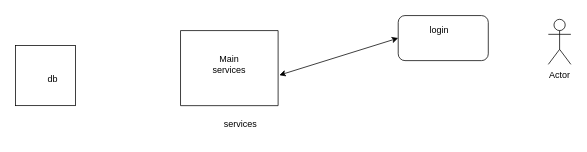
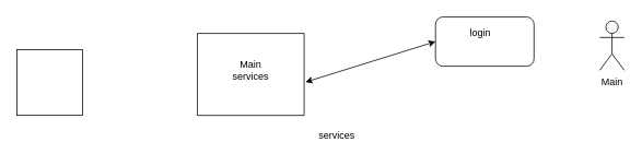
  <mxCell id="0" />
  <mxCell id="1" parent="0" />
  <mxCell id="2" value="" style="swimlane;startSize=0;" vertex="1" parent="1"><mxGeometry x="240" y="40" width="130" height="100" as="geometry" /></mxCell>
  <mxCell id="3" value="Main services" style="text;html=1;strokeColor=none;fillColor=none;align=center;verticalAlign=middle;whiteSpace=wrap;rounded=0;" vertex="1" parent="2"><mxGeometry x="35" y="30" width="60" height="30" as="geometry" /></mxCell>
  <mxCell id="4" value="" style="rounded=1;whiteSpace=wrap;html=1;" vertex="1" parent="1"><mxGeometry x="530" y="20" width="120" height="60" as="geometry" /></mxCell>
  <mxCell id="5" value="login" style="text;html=1;strokeColor=none;fillColor=none;align=center;verticalAlign=middle;whiteSpace=wrap;rounded=0;" vertex="1" parent="1"><mxGeometry x="555" y="25" width="60" height="30" as="geometry" /></mxCell>
- <mxCell id="6" value="Actor" style="shape=umlActor;verticalLabelPosition=bottom;verticalAlign=top;html=1;outlineConnect=0;" vertex="1" parent="1"><mxGeometry x="730" y="25" width="30" height="60" as="geometry" /></mxCell>
+ <mxCell id="6" value="Main" style="shape=umlActor;verticalLabelPosition=bottom;verticalAlign=top;html=1;outlineConnect=0;" vertex="1" parent="1"><mxGeometry x="730" y="25" width="30" height="60" as="geometry" /></mxCell>
  <mxCell id="7" value="" style="endArrow=classic;startArrow=classic;html=1;rounded=0;exitX=1.012;exitY=0.594;exitDx=0;exitDy=0;exitPerimeter=0;" edge="1" parent="1" source="2"><mxGeometry width="50" height="50" relative="1" as="geometry"><mxPoint x="390" y="230" as="sourcePoint" /><mxPoint x="530" y="50" as="targetPoint" /><Array as="points"><mxPoint x="530" y="50" /></Array></mxGeometry></mxCell>
  <mxCell id="8" value="" style="whiteSpace=wrap;html=1;aspect=fixed;" vertex="1" parent="1"><mxGeometry x="20" y="60" width="80" height="80" as="geometry" /></mxCell>
- <mxCell id="9" value="db" style="text;html=1;strokeColor=none;fillColor=none;align=center;verticalAlign=middle;whiteSpace=wrap;rounded=0;" vertex="1" parent="1"><mxGeometry x="40" y="90" width="60" height="30" as="geometry" /></mxCell>
- <mxCell id="10" value="services&lt;br&gt;" style="text;html=1;strokeColor=none;fillColor=none;align=center;verticalAlign=middle;whiteSpace=wrap;rounded=0;" vertex="1" parent="1"><mxGeometry x="290" y="150" width="60" height="30" as="geometry" /></mxCell>
+ <mxCell id="10" value="services&lt;br&gt;" style="text;html=1;strokeColor=none;fillColor=none;align=center;verticalAlign=middle;whiteSpace=wrap;rounded=0;" vertex="1" parent="1"><mxGeometry x="380" y="150" width="60" height="30" as="geometry" /></mxCell>
